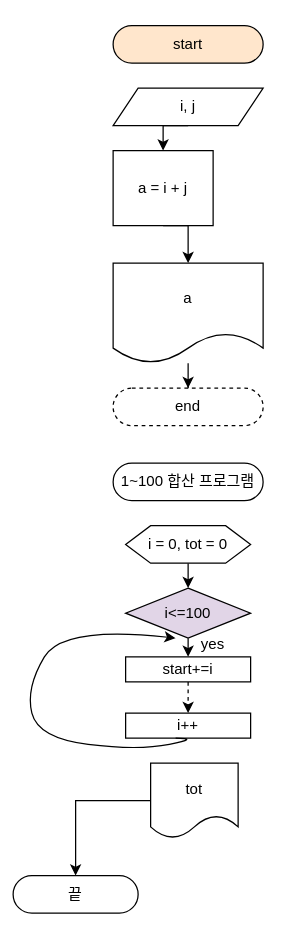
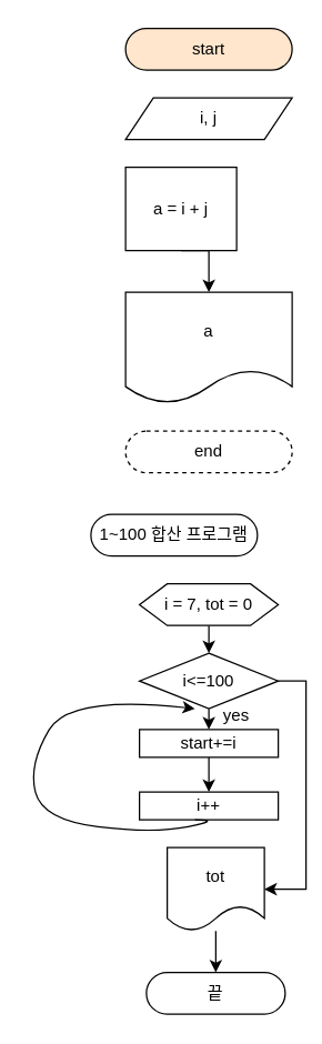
  <mxCell id="0" />
  <mxCell id="1" parent="0" />
  <mxCell id="2" value="start" style="rounded=1;whiteSpace=wrap;html=1;arcSize=50;fillColor=#ffe6cc;" vertex="1" parent="1"><mxGeometry x="90" y="20" width="120" height="30" as="geometry" /></mxCell>
  <mxCell id="3" value="end" style="rounded=1;whiteSpace=wrap;html=1;arcSize=50;dashed=1;" vertex="1" parent="1"><mxGeometry x="90" y="310" width="120" height="30" as="geometry" /></mxCell>
- <mxCell id="4" style="edgeStyle=orthogonalEdgeStyle;rounded=0;orthogonalLoop=1;jettySize=auto;html=1;exitX=0.5;exitY=1;exitDx=0;exitDy=0;entryX=0.5;entryY=0;entryDx=0;entryDy=0;" edge="1" parent="1" source="5" target="7"><mxGeometry relative="1" as="geometry" /></mxCell>
  <mxCell id="5" value="i, j" style="shape=parallelogram;perimeter=parallelogramPerimeter;whiteSpace=wrap;html=1;fixedSize=1;" vertex="1" parent="1"><mxGeometry x="90" y="70" width="120" height="30" as="geometry" /></mxCell>
  <mxCell id="6" style="edgeStyle=orthogonalEdgeStyle;rounded=0;orthogonalLoop=1;jettySize=auto;html=1;exitX=0.5;exitY=1;exitDx=0;exitDy=0;entryX=0.5;entryY=0;entryDx=0;entryDy=0;" edge="1" parent="1" source="7" target="9"><mxGeometry relative="1" as="geometry" /></mxCell>
  <mxCell id="7" value="a = i + j" style="rounded=0;whiteSpace=wrap;html=1;" vertex="1" parent="1"><mxGeometry x="90" y="120" width="80" height="60" as="geometry" /></mxCell>
- <mxCell id="8" value="" style="edgeStyle=orthogonalEdgeStyle;rounded=0;orthogonalLoop=1;jettySize=auto;html=1;" edge="1" parent="1" source="9" target="3"><mxGeometry relative="1" as="geometry" /></mxCell>
  <mxCell id="9" value="a" style="shape=document;whiteSpace=wrap;html=1;boundedLbl=1;" vertex="1" parent="1"><mxGeometry x="90" y="210" width="120" height="80" as="geometry" /></mxCell>
- <mxCell id="10" value="1~100 합산 프로그램" style="rounded=1;whiteSpace=wrap;html=1;arcSize=50;" vertex="1" parent="1"><mxGeometry x="90" y="370" width="120" height="30" as="geometry" /></mxCell>
- <mxCell id="11" value="끝" style="rounded=1;whiteSpace=wrap;html=1;arcSize=50;" vertex="1" parent="1"><mxGeometry x="10" y="700" width="100" height="30" as="geometry" /></mxCell>
+ <mxCell id="10" value="1~100 합산 프로그램" style="rounded=1;whiteSpace=wrap;html=1;arcSize=50;" vertex="1" parent="1"><mxGeometry x="65" y="370" width="120" height="30" as="geometry" /></mxCell>
+ <mxCell id="11" value="끝" style="rounded=1;whiteSpace=wrap;html=1;arcSize=50;" vertex="1" parent="1"><mxGeometry x="105" y="700" width="100" height="30" as="geometry" /></mxCell>
  <mxCell id="12" style="edgeStyle=orthogonalEdgeStyle;rounded=0;orthogonalLoop=1;jettySize=auto;html=1;exitX=0.5;exitY=1;exitDx=0;exitDy=0;entryX=0.5;entryY=0;entryDx=0;entryDy=0;" edge="1" parent="1" source="13" target="16"><mxGeometry relative="1" as="geometry" /></mxCell>
- <mxCell id="13" value="i = 0, tot = 0" style="shape=hexagon;perimeter=hexagonPerimeter2;whiteSpace=wrap;html=1;fixedSize=1;" vertex="1" parent="1"><mxGeometry x="100" y="420" width="100" height="30" as="geometry" /></mxCell>
+ <mxCell id="13" value="i = 7, tot = 0" style="shape=hexagon;perimeter=hexagonPerimeter2;whiteSpace=wrap;html=1;fixedSize=1;" vertex="1" parent="1"><mxGeometry x="100" y="420" width="100" height="30" as="geometry" /></mxCell>
  <mxCell id="14" style="edgeStyle=orthogonalEdgeStyle;rounded=0;orthogonalLoop=1;jettySize=auto;html=1;exitX=0.5;exitY=1;exitDx=0;exitDy=0;entryX=0.5;entryY=0;entryDx=0;entryDy=0;" edge="1" parent="1" source="16" target="18"><mxGeometry relative="1" as="geometry" /></mxCell>
- <mxCell id="16" value="i&amp;lt;=100" style="rhombus;whiteSpace=wrap;html=1;fillColor=#e1d5e7;" vertex="1" parent="1"><mxGeometry x="100" y="470" width="100" height="40" as="geometry" /></mxCell>
- <mxCell id="17" style="edgeStyle=orthogonalEdgeStyle;rounded=0;orthogonalLoop=1;jettySize=auto;html=1;exitX=0.5;exitY=1;exitDx=0;exitDy=0;entryX=0.5;entryY=0;entryDx=0;entryDy=0;dashed=1;" edge="1" parent="1" source="18" target="19"><mxGeometry relative="1" as="geometry" /></mxCell>
+ <mxCell id="15" style="edgeStyle=orthogonalEdgeStyle;rounded=0;orthogonalLoop=1;jettySize=auto;html=1;exitX=1;exitY=0.5;exitDx=0;exitDy=0;entryX=1;entryY=0.5;entryDx=0;entryDy=0;" edge="1" parent="1" source="16" target="22"><mxGeometry relative="1" as="geometry" /></mxCell>
+ <mxCell id="16" value="i&amp;lt;=100" style="rhombus;whiteSpace=wrap;html=1;" vertex="1" parent="1"><mxGeometry x="100" y="470" width="100" height="40" as="geometry" /></mxCell>
+ <mxCell id="17" style="edgeStyle=orthogonalEdgeStyle;rounded=0;orthogonalLoop=1;jettySize=auto;html=1;exitX=0.5;exitY=1;exitDx=0;exitDy=0;entryX=0.5;entryY=0;entryDx=0;entryDy=0;" edge="1" parent="1" source="18" target="19"><mxGeometry relative="1" as="geometry" /></mxCell>
  <mxCell id="18" value="start+=i" style="rounded=0;whiteSpace=wrap;html=1;" vertex="1" parent="1"><mxGeometry x="100" y="525" width="100" height="20" as="geometry" /></mxCell>
  <mxCell id="19" value="i++" style="rounded=0;whiteSpace=wrap;html=1;" vertex="1" parent="1"><mxGeometry x="100" y="570" width="100" height="20" as="geometry" /></mxCell>
  <mxCell id="20" value="yes" style="text;html=1;strokeColor=none;fillColor=none;align=center;verticalAlign=middle;whiteSpace=wrap;rounded=0;" vertex="1" parent="1"><mxGeometry x="150" y="500" width="40" height="30" as="geometry" /></mxCell>
  <mxCell id="21" value="" style="edgeStyle=orthogonalEdgeStyle;rounded=0;orthogonalLoop=1;jettySize=auto;html=1;" edge="1" parent="1" source="22" target="11"><mxGeometry relative="1" as="geometry" /></mxCell>
  <mxCell id="22" value="tot" style="shape=document;whiteSpace=wrap;html=1;boundedLbl=1;" vertex="1" parent="1"><mxGeometry x="120" y="610" width="70" height="60" as="geometry" /></mxCell>
  <mxCell id="23" value="" style="curved=1;endArrow=classic;html=1;rounded=0;entryX=0.4;entryY=1;entryDx=0;entryDy=0;entryPerimeter=0;" edge="1" parent="1" target="16"><mxGeometry width="50" height="50" relative="1" as="geometry"><mxPoint x="140" y="590" as="sourcePoint" /><mxPoint x="190" y="540" as="targetPoint" /><Array as="points"><mxPoint x="160" y="590" /><mxPoint x="110" y="600" /><mxPoint x="30" y="590" /><mxPoint x="20" y="550" /><mxPoint x="50" y="500" /></Array></mxGeometry></mxCell>
